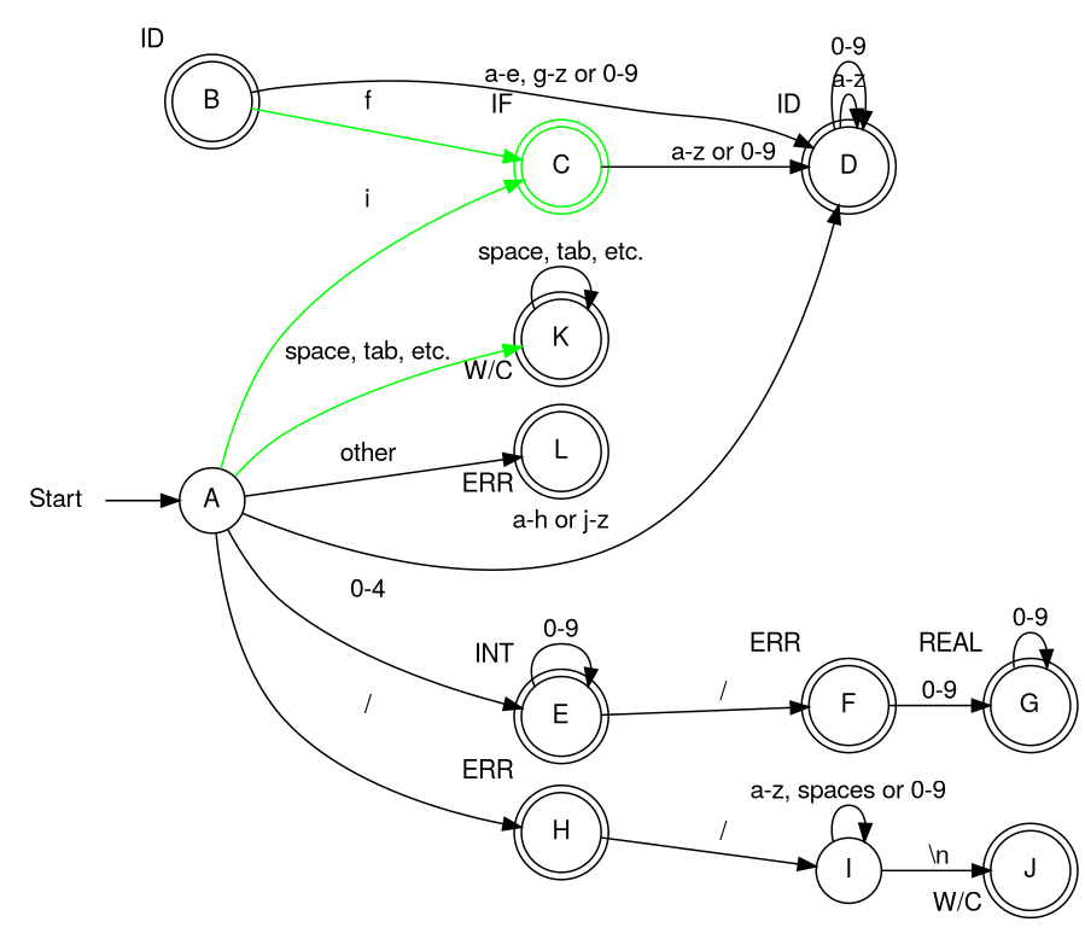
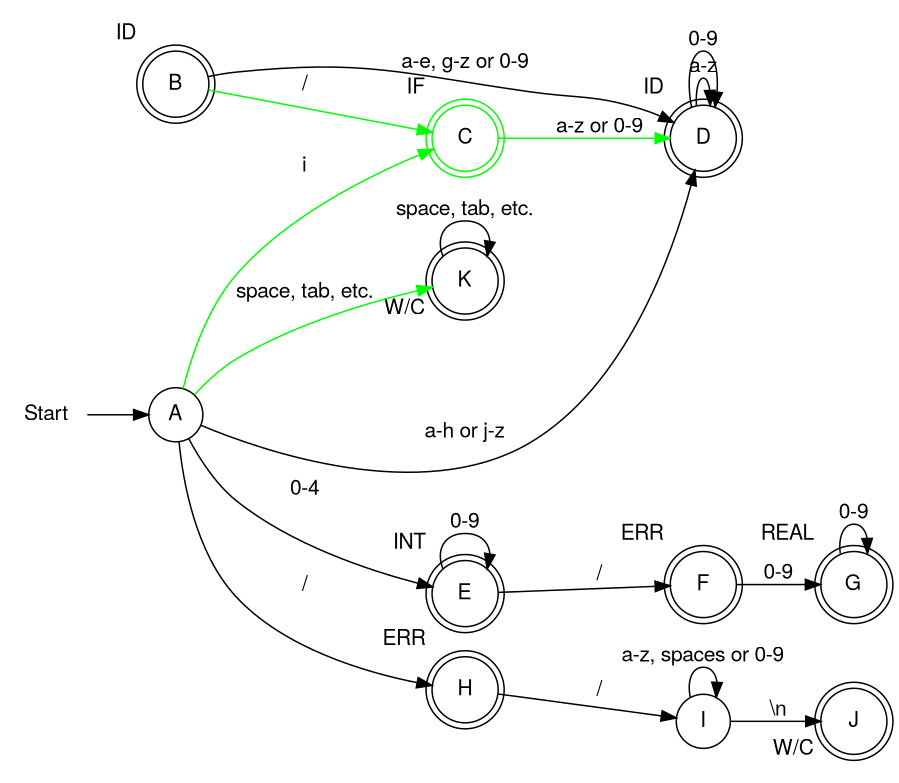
  digraph {
    fontname="Helvetica,Arial,sans-serif"
    rankdir=LR
    node [fontname="Helvetica,Arial,sans-serif" shape=doublecircle]
    edge [fontname="Helvetica,Arial,sans-serif"]
    B [xlabel=ID]
    C [color=green xlabel=IF]
    D [xlabel=ID]
    E [xlabel=INT]
    F [xlabel=ERR]
    G [xlabel=REAL]
    H [xlabel=ERR]
    I [shape=circle]
    J [xlabel="W/C"]
    K [xlabel="W/C"]
-   L [xlabel=ERR]
    n12 [label=Start shape=none]
    A [shape=circle]
-   B -> C [color=green label=f]
+   B -> C [color=green label="/"]
    B -> D [label="a-e, g-z or 0-9"]
-   C -> D [label="a-z or 0-9"]
+   C -> D [label="a-z or 0-9" color=green]
    D -> D [label="a-z"]
    D -> D [label="0-9"]
    E -> E [label="0-9"]
    E -> F [label="/"]
    F -> G [label="0-9"]
    G -> G [label="0-9"]
    H -> I [label="/"]
    I -> I [label="a-z, spaces or 0-9"]
    I -> J [label="\\n"]
    K -> K [label="space, tab, etc."]
    n12 -> A
    A -> C [color=green label=i]
    A -> D [label="a-h or j-z"]
    A -> E [label="0-4"]
    A -> H [label="/"]
    A -> K [color=green label="space, tab, etc."]
-   A -> L [label=other]
  }
